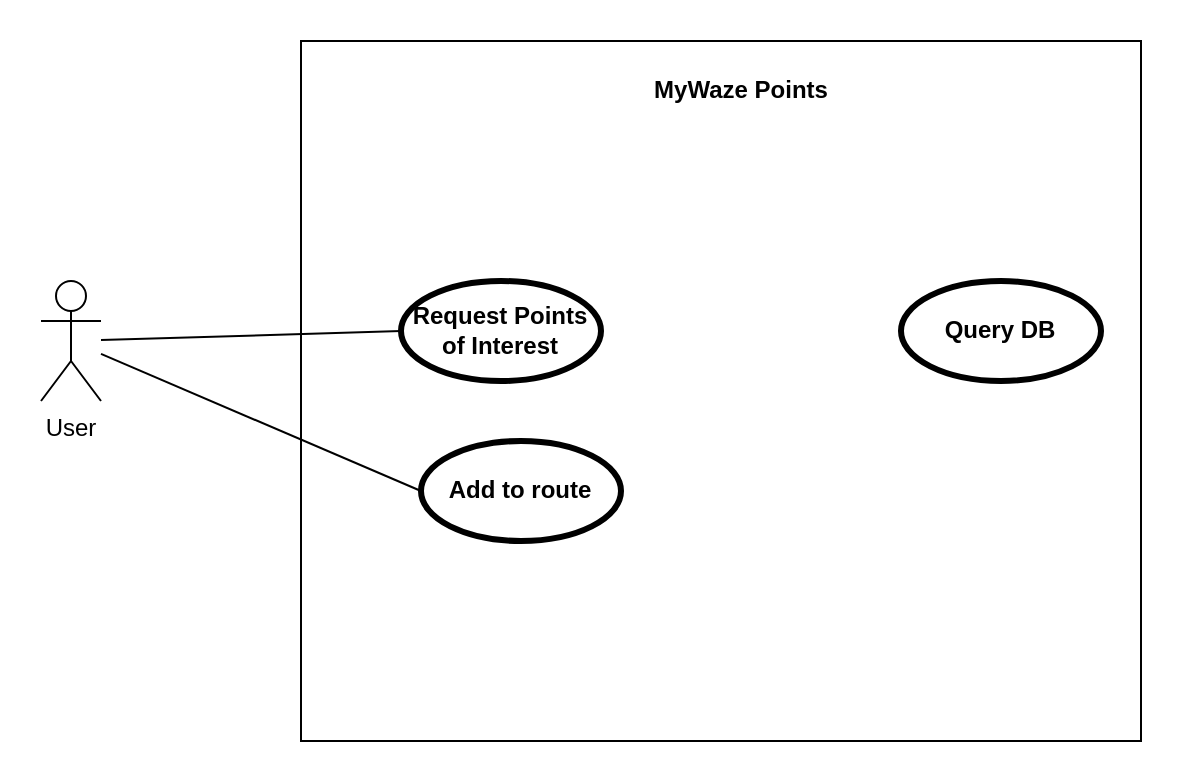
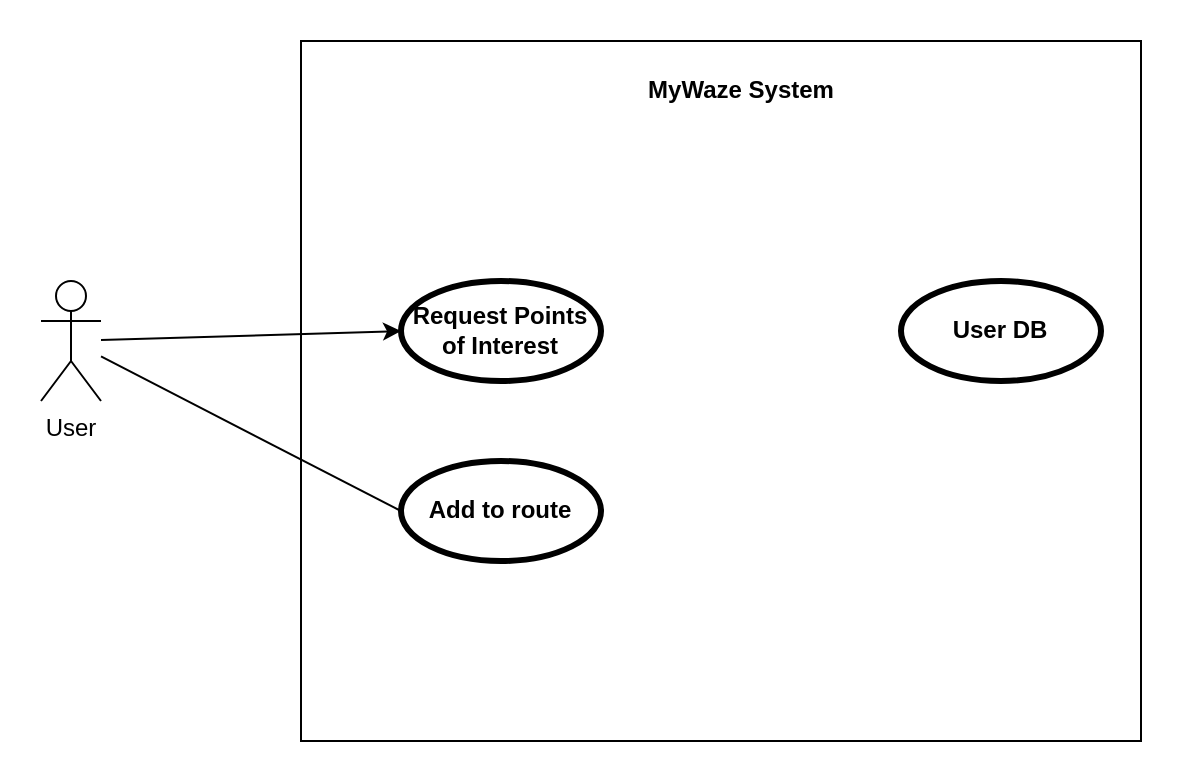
  <mxCell id="0" />
  <mxCell id="1" parent="0" />
  <mxCell id="2" value="User" style="shape=umlActor;html=1;verticalLabelPosition=bottom;verticalAlign=top;align=center;" parent="1" vertex="1"><mxGeometry x="20" y="140" width="30" height="60" as="geometry" /></mxCell>
  <mxCell id="3" value="" style="rounded=0;whiteSpace=wrap;html=1;" parent="1" vertex="1"><mxGeometry x="150" y="20" width="420" height="350" as="geometry" /></mxCell>
  <mxCell id="4" value="Request Points of Interest" style="shape=ellipse;html=1;strokeWidth=3;fontStyle=1;whiteSpace=wrap;align=center;perimeter=ellipsePerimeter;" parent="1" vertex="1"><mxGeometry x="200" y="140" width="100" height="50" as="geometry" /></mxCell>
- <mxCell id="5" value="&lt;b&gt;MyWaze Points&lt;/b&gt;" style="text;html=1;align=center;verticalAlign=middle;resizable=0;points=[];autosize=1;strokeColor=none;fillColor=none;" parent="1" vertex="1"><mxGeometry x="310" y="30" width="120" height="30" as="geometry" /></mxCell>
- <mxCell id="6" value="" style="edgeStyle=none;html=1;endArrow=none;verticalAlign=bottom;rounded=0;entryX=0;entryY=0.5;entryDx=0;entryDy=0;" parent="1" source="2" target="4" edge="1"><mxGeometry width="160" relative="1" as="geometry"><mxPoint x="40" y="190" as="sourcePoint" /><mxPoint x="230" y="320" as="targetPoint" /></mxGeometry></mxCell>
- <mxCell id="7" value="Query DB" style="shape=ellipse;html=1;strokeWidth=3;fontStyle=1;whiteSpace=wrap;align=center;perimeter=ellipsePerimeter;" parent="1" vertex="1"><mxGeometry x="450" y="140" width="100" height="50" as="geometry" /></mxCell>
- <mxCell id="8" value="Add to route" style="shape=ellipse;html=1;strokeWidth=3;fontStyle=1;whiteSpace=wrap;align=center;perimeter=ellipsePerimeter;" vertex="1" parent="1"><mxGeometry x="210" y="220" width="100" height="50" as="geometry" /></mxCell>
+ <mxCell id="5" value="&lt;b&gt;MyWaze System&lt;/b&gt;" style="text;html=1;align=center;verticalAlign=middle;resizable=0;points=[];autosize=1;strokeColor=none;fillColor=none;" parent="1" vertex="1"><mxGeometry x="310" y="30" width="120" height="30" as="geometry" /></mxCell>
+ <mxCell id="6" value="" style="edgeStyle=none;html=1;endArrow=classic;verticalAlign=bottom;rounded=0;entryX=0;entryY=0.5;entryDx=0;entryDy=0;" parent="1" source="2" target="4" edge="1"><mxGeometry width="160" relative="1" as="geometry"><mxPoint x="40" y="190" as="sourcePoint" /><mxPoint x="230" y="320" as="targetPoint" /></mxGeometry></mxCell>
+ <mxCell id="7" value="User DB" style="shape=ellipse;html=1;strokeWidth=3;fontStyle=1;whiteSpace=wrap;align=center;perimeter=ellipsePerimeter;" parent="1" vertex="1"><mxGeometry x="450" y="140" width="100" height="50" as="geometry" /></mxCell>
+ <mxCell id="8" value="Add to route" style="shape=ellipse;html=1;strokeWidth=3;fontStyle=1;whiteSpace=wrap;align=center;perimeter=ellipsePerimeter;" vertex="1" parent="1"><mxGeometry x="200" y="230" width="100" height="50" as="geometry" /></mxCell>
  <mxCell id="9" value="" style="edgeStyle=none;html=1;endArrow=none;verticalAlign=bottom;rounded=0;entryX=0;entryY=0.5;entryDx=0;entryDy=0;" edge="1" parent="1" source="2" target="8"><mxGeometry width="160" relative="1" as="geometry"><mxPoint x="40" y="190" as="sourcePoint" /><mxPoint x="230" y="320" as="targetPoint" /></mxGeometry></mxCell>
